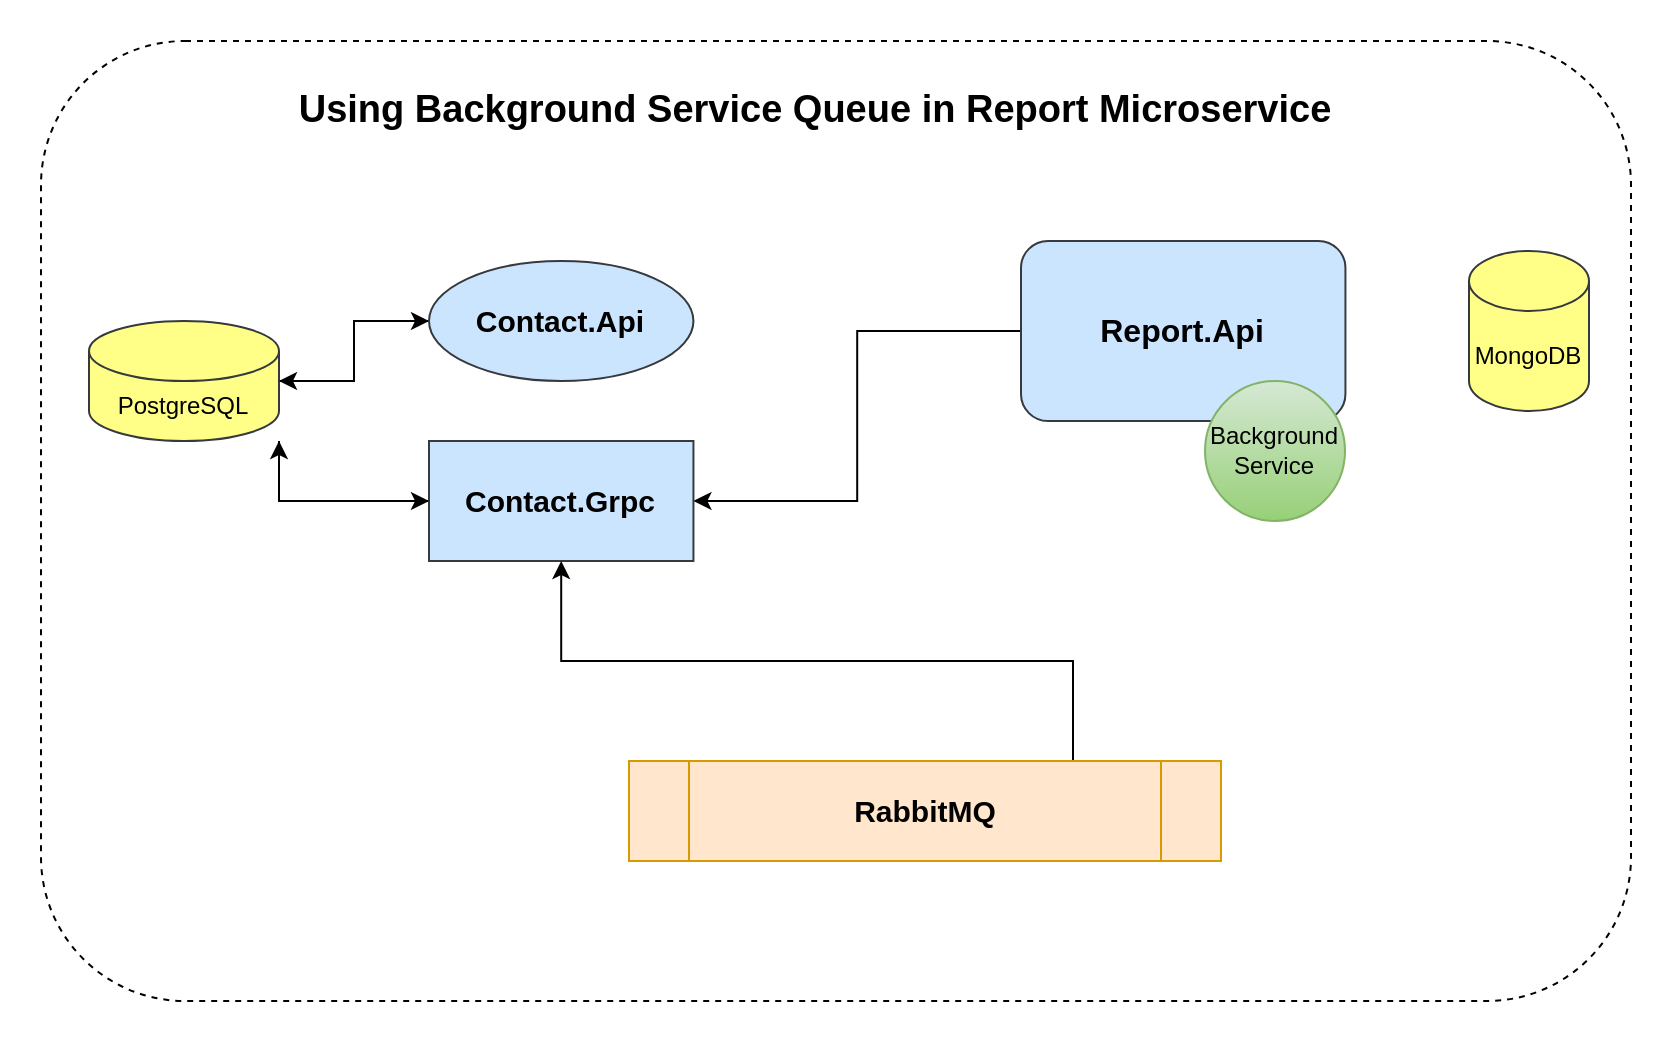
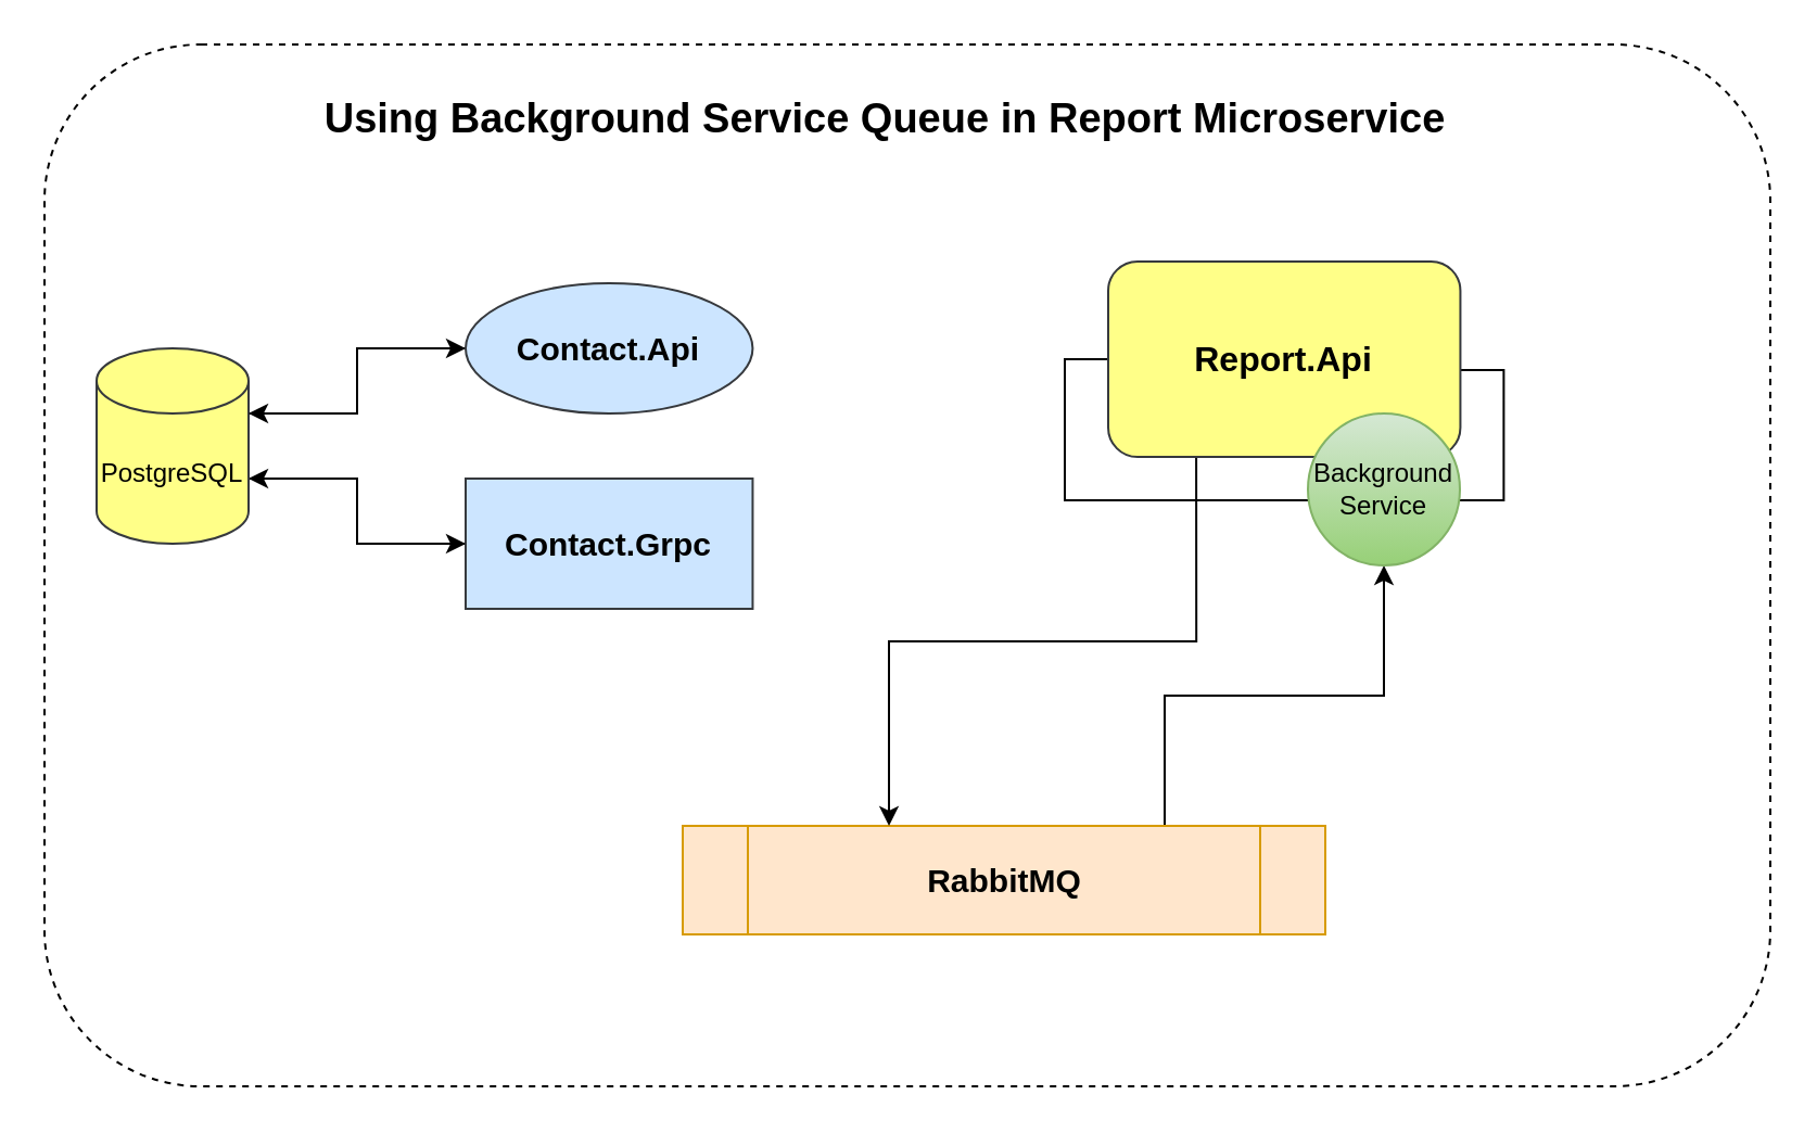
  <mxCell id="0" />
  <mxCell id="1" parent="0" />
  <mxCell id="2" value="" style="rounded=1;whiteSpace=wrap;html=1;fontSize=15;fillColor=default;strokeColor=default;dashed=1;" vertex="1" parent="1"><mxGeometry x="20" y="20" width="795" height="480" as="geometry" /></mxCell>
  <mxCell id="3" style="edgeStyle=orthogonalEdgeStyle;rounded=0;orthogonalLoop=1;jettySize=auto;html=1;exitX=0;exitY=0.5;exitDx=0;exitDy=0;entryX=1;entryY=0;entryDx=0;entryDy=60;entryPerimeter=0;" edge="1" parent="1" source="4" target="7"><mxGeometry relative="1" as="geometry" /></mxCell>
  <mxCell id="4" value="Contact.Grpc" style="whiteSpace=wrap;html=1;fillColor=#cce5ff;strokeColor=#36393d;fontSize=15;fontStyle=1;rounded=0;" parent="1" vertex="1"><mxGeometry x="214" y="220" width="132.22" height="60" as="geometry" /></mxCell>
  <mxCell id="5" style="edgeStyle=orthogonalEdgeStyle;rounded=0;orthogonalLoop=1;jettySize=auto;html=1;exitX=1;exitY=0;exitDx=0;exitDy=30;exitPerimeter=0;entryX=0;entryY=0.5;entryDx=0;entryDy=0;" edge="1" parent="1" source="7" target="12"><mxGeometry relative="1" as="geometry" /></mxCell>
  <mxCell id="6" style="edgeStyle=orthogonalEdgeStyle;rounded=0;orthogonalLoop=1;jettySize=auto;html=1;exitX=1;exitY=0;exitDx=0;exitDy=60;exitPerimeter=0;entryX=0;entryY=0.5;entryDx=0;entryDy=0;" edge="1" parent="1" source="7" target="4"><mxGeometry relative="1" as="geometry" /></mxCell>
- <mxCell id="7" value="PostgreSQL" style="shape=cylinder3;whiteSpace=wrap;html=1;boundedLbl=1;backgroundOutline=1;size=15;fillColor=#ffff88;strokeColor=#36393d;" parent="1" vertex="1"><mxGeometry x="44" y="160" width="95" height="60" as="geometry" /></mxCell>
- <mxCell id="8" value="MongoDB" style="shape=cylinder3;whiteSpace=wrap;html=1;boundedLbl=1;backgroundOutline=1;size=15;fillColor=#ffff88;strokeColor=#36393d;" parent="1" vertex="1"><mxGeometry x="734" y="125" width="60" height="80" as="geometry" /></mxCell>
- <mxCell id="9" style="edgeStyle=orthogonalEdgeStyle;rounded=0;orthogonalLoop=1;jettySize=auto;html=1;exitX=0.75;exitY=0;exitDx=0;exitDy=0;" edge="1" parent="1" source="10" target="4"><mxGeometry relative="1" as="geometry" /></mxCell>
+ <mxCell id="7" value="PostgreSQL" style="shape=cylinder3;whiteSpace=wrap;html=1;boundedLbl=1;backgroundOutline=1;size=15;fillColor=#ffff88;strokeColor=#36393d;" parent="1" vertex="1"><mxGeometry x="44" y="160" width="70" height="90" as="geometry" /></mxCell>
+ <mxCell id="9" style="edgeStyle=orthogonalEdgeStyle;rounded=0;orthogonalLoop=1;jettySize=auto;html=1;exitX=0.75;exitY=0;exitDx=0;exitDy=0;entryX=0.5;entryY=1;entryDx=0;entryDy=0;" edge="1" parent="1" source="10" target="16"><mxGeometry relative="1" as="geometry" /></mxCell>
  <mxCell id="10" value="RabbitMQ" style="shape=process;whiteSpace=wrap;html=1;backgroundOutline=1;fillColor=#ffe6cc;strokeColor=#d79b00;fontStyle=1;fontSize=15;" parent="1" vertex="1"><mxGeometry x="314" y="380" width="296" height="50" as="geometry" /></mxCell>
  <mxCell id="11" style="edgeStyle=orthogonalEdgeStyle;rounded=0;orthogonalLoop=1;jettySize=auto;html=1;exitX=0;exitY=0.5;exitDx=0;exitDy=0;entryX=1;entryY=0;entryDx=0;entryDy=30;entryPerimeter=0;" edge="1" parent="1" source="12" target="7"><mxGeometry relative="1" as="geometry" /></mxCell>
  <mxCell id="12" value="Contact.Api" style="ellipse;whiteSpace=wrap;html=1;fillColor=#cce5ff;strokeColor=#36393d;fontSize=15;fontStyle=1;" vertex="1" parent="1"><mxGeometry x="214" y="130" width="132.22" height="60" as="geometry" /></mxCell>
- <mxCell id="14" style="edgeStyle=orthogonalEdgeStyle;rounded=0;orthogonalLoop=1;jettySize=auto;html=1;exitX=0;exitY=0.5;exitDx=0;exitDy=0;entryX=1;entryY=0.5;entryDx=0;entryDy=0;" edge="1" parent="1" source="15" target="4"><mxGeometry relative="1" as="geometry" /></mxCell>
- <mxCell id="15" value="Report.Api" style="rounded=1;whiteSpace=wrap;html=1;fillColor=#cce5ff;strokeColor=#36393d;fontSize=16;fontStyle=1" vertex="1" parent="1"><mxGeometry x="510" y="120" width="162.22" height="90" as="geometry" /></mxCell>
+ <mxCell id="13" style="edgeStyle=orthogonalEdgeStyle;rounded=0;orthogonalLoop=1;jettySize=auto;html=1;exitX=0.25;exitY=1;exitDx=0;exitDy=0;entryX=0.321;entryY=0;entryDx=0;entryDy=0;entryPerimeter=0;" edge="1" parent="1" source="15" target="10"><mxGeometry relative="1" as="geometry" /></mxCell>
+ <mxCell id="14" style="edgeStyle=orthogonalEdgeStyle;rounded=0;orthogonalLoop=1;jettySize=auto;html=1;exitX=0;exitY=0.5;exitDx=0;exitDy=0;" edge="1" parent="1" source="15" target="16"><mxGeometry relative="1" as="geometry" /></mxCell>
+ <mxCell id="15" value="Report.Api" style="rounded=1;whiteSpace=wrap;html=1;fillColor=#ffff88;strokeColor=#36393d;fontSize=16;fontStyle=1;" vertex="1" parent="1"><mxGeometry x="510" y="120" width="162.22" height="90" as="geometry" /></mxCell>
  <mxCell id="16" value="Background&lt;br&gt;Service" style="ellipse;whiteSpace=wrap;html=1;aspect=fixed;fillColor=#d5e8d4;strokeColor=#82b366;gradientColor=#97d077;" vertex="1" parent="1"><mxGeometry x="602" y="190" width="70" height="70" as="geometry" /></mxCell>
  <mxCell id="17" value="Using Background Service Queue in Report Microservice" style="text;html=1;align=center;verticalAlign=middle;resizable=0;points=[];autosize=1;strokeColor=none;fillColor=none;fontSize=19;fontStyle=1" vertex="1" parent="1"><mxGeometry x="142" y="40" width="530" height="30" as="geometry" /></mxCell>
